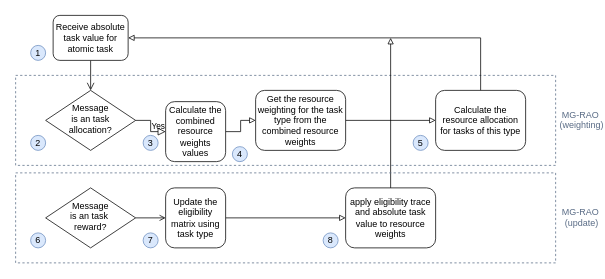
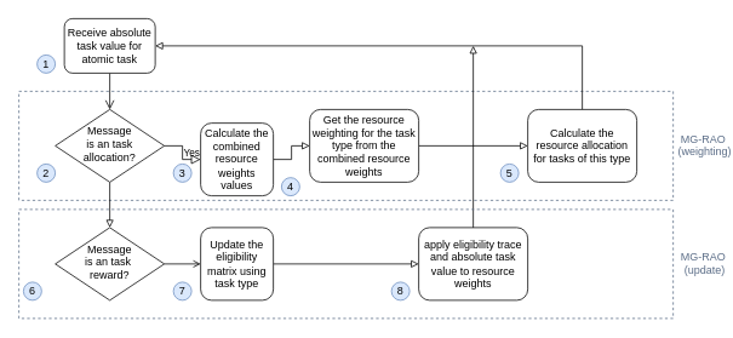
  <mxCell id="0" />
  <mxCell id="1" parent="0" />
  <mxCell id="2" value="MG-RAO &#10;(weighting)" style="fillColor=none;strokeColor=#5A6C86;dashed=1;verticalAlign=middle;fontStyle=0;fontColor=#5A6C86;labelPosition=right;verticalLabelPosition=middle;align=center;spacingRight=0;spacingLeft=-650;spacingBottom=2;" vertex="1" parent="1"><mxGeometry x="20" y="100" width="720" height="120" as="geometry" /></mxCell>
  <mxCell id="3" value="" style="rounded=0;html=1;jettySize=auto;orthogonalLoop=1;fontSize=11;endArrow=open;endFill=0;endSize=8;strokeWidth=1;shadow=0;labelBackgroundColor=none;edgeStyle=orthogonalEdgeStyle;fontStyle=0;entryX=0.5;entryY=0;entryDx=0;entryDy=0;" parent="1" source="4" target="7" edge="1"><mxGeometry x="-0.2" y="-20" relative="1" as="geometry"><mxPoint as="offset" /><mxPoint x="120" y="130" as="targetPoint" /></mxGeometry></mxCell>
  <mxCell id="4" value="Receive absolute task value for atomic task" style="rounded=1;whiteSpace=wrap;html=1;fontSize=12;glass=0;strokeWidth=1;shadow=0;fontStyle=0" parent="1" vertex="1"><mxGeometry x="70" y="20" width="100" height="60" as="geometry" /></mxCell>
  <mxCell id="5" value="Yes" style="edgeStyle=orthogonalEdgeStyle;rounded=0;html=1;jettySize=auto;orthogonalLoop=1;fontSize=11;endArrow=block;endFill=0;endSize=8;strokeWidth=1;shadow=0;labelBackgroundColor=none;fontStyle=0" parent="1" source="7" target="9" edge="1"><mxGeometry y="10" relative="1" as="geometry"><mxPoint as="offset" /></mxGeometry></mxCell>
+ <mxCell id="6" style="edgeStyle=orthogonalEdgeStyle;rounded=0;orthogonalLoop=1;jettySize=auto;html=1;entryX=0.5;entryY=0;entryDx=0;entryDy=0;endArrow=block;endFill=0;" edge="1" parent="1" source="7" target="15"><mxGeometry relative="1" as="geometry" /></mxCell>
  <mxCell id="7" value="&lt;font face=&quot;sans-serif&quot;&gt;Message &lt;br&gt;is an task allocation?&lt;/font&gt;" style="rhombus;whiteSpace=wrap;html=1;shadow=0;fontFamily=Helvetica;fontSize=12;align=center;strokeWidth=1;spacing=6;spacingTop=-4;fontStyle=0" parent="1" vertex="1"><mxGeometry x="60" y="120" width="120" height="80" as="geometry" /></mxCell>
  <mxCell id="8" style="edgeStyle=orthogonalEdgeStyle;rounded=0;orthogonalLoop=1;jettySize=auto;html=1;exitX=1;exitY=0.5;exitDx=0;exitDy=0;entryX=0;entryY=0.5;entryDx=0;entryDy=0;endArrow=block;endFill=0;" edge="1" parent="1" source="9" target="21"><mxGeometry relative="1" as="geometry" /></mxCell>
  <mxCell id="9" value="Calculate the combined resource weights values" style="rounded=1;whiteSpace=wrap;html=1;fontSize=12;glass=0;strokeWidth=1;shadow=0;fontStyle=0" parent="1" vertex="1"><mxGeometry x="220" y="135" width="80" height="80" as="geometry" /></mxCell>
  <mxCell id="10" style="edgeStyle=orthogonalEdgeStyle;rounded=0;orthogonalLoop=1;jettySize=auto;html=1;exitX=0.5;exitY=0;exitDx=0;exitDy=0;endArrow=block;endFill=0;fontSize=12;fontStyle=0;entryX=1;entryY=0.5;entryDx=0;entryDy=0;" parent="1" source="22" edge="1" target="4"><mxGeometry relative="1" as="geometry"><mxPoint x="620" y="60" as="targetPoint" /><mxPoint x="620" y="470" as="sourcePoint" /></mxGeometry></mxCell>
  <mxCell id="11" value="1" style="ellipse;whiteSpace=wrap;html=1;aspect=fixed;fillColor=#dae8fc;strokeColor=#6c8ebf;" vertex="1" parent="1"><mxGeometry x="40" y="60" width="20" height="20" as="geometry" /></mxCell>
  <mxCell id="12" value="2" style="ellipse;whiteSpace=wrap;html=1;aspect=fixed;fillColor=#dae8fc;strokeColor=#6c8ebf;" vertex="1" parent="1"><mxGeometry x="40" y="180" width="20" height="20" as="geometry" /></mxCell>
  <mxCell id="13" value="3" style="ellipse;whiteSpace=wrap;html=1;aspect=fixed;fillColor=#dae8fc;strokeColor=#6c8ebf;" vertex="1" parent="1"><mxGeometry x="190" y="180" width="20" height="20" as="geometry" /></mxCell>
  <mxCell id="14" style="edgeStyle=orthogonalEdgeStyle;rounded=0;orthogonalLoop=1;jettySize=auto;html=1;entryX=0;entryY=0.5;entryDx=0;entryDy=0;endArrow=open;endFill=0;" edge="1" parent="1" source="15" target="17"><mxGeometry relative="1" as="geometry" /></mxCell>
  <mxCell id="15" value="&lt;font face=&quot;sans-serif&quot;&gt;Message &lt;br&gt;is an task&amp;nbsp;&lt;br&gt;reward?&lt;/font&gt;" style="rhombus;whiteSpace=wrap;html=1;shadow=0;fontFamily=Helvetica;fontSize=12;align=center;strokeWidth=1;spacing=6;spacingTop=-4;fontStyle=0" vertex="1" parent="1"><mxGeometry x="60" y="250" width="120" height="80" as="geometry" /></mxCell>
  <mxCell id="16" style="edgeStyle=orthogonalEdgeStyle;rounded=0;orthogonalLoop=1;jettySize=auto;html=1;entryX=0;entryY=0.5;entryDx=0;entryDy=0;endArrow=block;endFill=0;" edge="1" parent="1" source="17" target="19"><mxGeometry relative="1" as="geometry" /></mxCell>
  <mxCell id="17" value="Update the eligibility matrix using task type" style="rounded=1;whiteSpace=wrap;html=1;fontSize=12;glass=0;strokeWidth=1;shadow=0;fontStyle=0" vertex="1" parent="1"><mxGeometry x="220" y="250" width="80" height="80" as="geometry" /></mxCell>
  <mxCell id="18" style="edgeStyle=orthogonalEdgeStyle;rounded=0;orthogonalLoop=1;jettySize=auto;html=1;endArrow=block;endFill=0;" edge="1" parent="1" source="19"><mxGeometry relative="1" as="geometry"><mxPoint x="520" y="50" as="targetPoint" /><Array as="points"><mxPoint x="520" y="50" /></Array></mxGeometry></mxCell>
  <mxCell id="19" value="apply eligibility trace and absolute task value to resource weights" style="rounded=1;whiteSpace=wrap;html=1;fontSize=12;glass=0;strokeWidth=1;shadow=0;fontStyle=0" vertex="1" parent="1"><mxGeometry x="460" y="250" width="120" height="80" as="geometry" /></mxCell>
  <mxCell id="20" style="edgeStyle=orthogonalEdgeStyle;rounded=0;orthogonalLoop=1;jettySize=auto;html=1;exitX=1;exitY=0.5;exitDx=0;exitDy=0;entryX=0;entryY=0.5;entryDx=0;entryDy=0;endArrow=block;endFill=0;" edge="1" parent="1" source="21" target="22"><mxGeometry relative="1" as="geometry" /></mxCell>
  <mxCell id="21" value="Get the resource weighting for the task type from the combined resource weights" style="rounded=1;whiteSpace=wrap;html=1;fontSize=12;glass=0;strokeWidth=1;shadow=0;fontStyle=0" vertex="1" parent="1"><mxGeometry x="340" y="120" width="120" height="80" as="geometry" /></mxCell>
  <mxCell id="22" value="Calculate the resource allocation for tasks of this type" style="rounded=1;whiteSpace=wrap;html=1;fontSize=12;glass=0;strokeWidth=1;shadow=0;fontStyle=0" vertex="1" parent="1"><mxGeometry x="580" y="120" width="120" height="80" as="geometry" /></mxCell>
  <mxCell id="23" value="4" style="ellipse;whiteSpace=wrap;html=1;aspect=fixed;fillColor=#dae8fc;strokeColor=#6c8ebf;" vertex="1" parent="1"><mxGeometry x="309" y="195" width="20" height="20" as="geometry" /></mxCell>
- <mxCell id="24" value="6" style="ellipse;whiteSpace=wrap;html=1;aspect=fixed;fillColor=#dae8fc;strokeColor=#6c8ebf;" vertex="1" parent="1"><mxGeometry x="40" y="310" width="20" height="20" as="geometry" /></mxCell>
+ <mxCell id="24" value="6" style="ellipse;whiteSpace=wrap;html=1;aspect=fixed;fillColor=#dae8fc;strokeColor=#6c8ebf;" vertex="1" parent="1"><mxGeometry x="25" y="310" width="20" height="20" as="geometry" /></mxCell>
  <mxCell id="25" value="7" style="ellipse;whiteSpace=wrap;html=1;aspect=fixed;fillColor=#dae8fc;strokeColor=#6c8ebf;" vertex="1" parent="1"><mxGeometry x="190" y="310" width="20" height="20" as="geometry" /></mxCell>
  <mxCell id="26" value="8" style="ellipse;whiteSpace=wrap;html=1;aspect=fixed;fillColor=#dae8fc;strokeColor=#6c8ebf;" vertex="1" parent="1"><mxGeometry x="430" y="310" width="20" height="20" as="geometry" /></mxCell>
  <mxCell id="27" value="5" style="ellipse;whiteSpace=wrap;html=1;aspect=fixed;fillColor=#dae8fc;strokeColor=#6c8ebf;" vertex="1" parent="1"><mxGeometry x="550" y="180" width="20" height="20" as="geometry" /></mxCell>
  <mxCell id="28" value="MG-RAO &#10;(update)" style="fillColor=none;strokeColor=#5A6C86;dashed=1;verticalAlign=middle;fontStyle=0;fontColor=#5A6C86;labelPosition=right;verticalLabelPosition=middle;align=center;spacingRight=0;spacingLeft=-650;spacingBottom=2;" vertex="1" parent="1"><mxGeometry x="20" y="230" width="720" height="120" as="geometry" /></mxCell>
